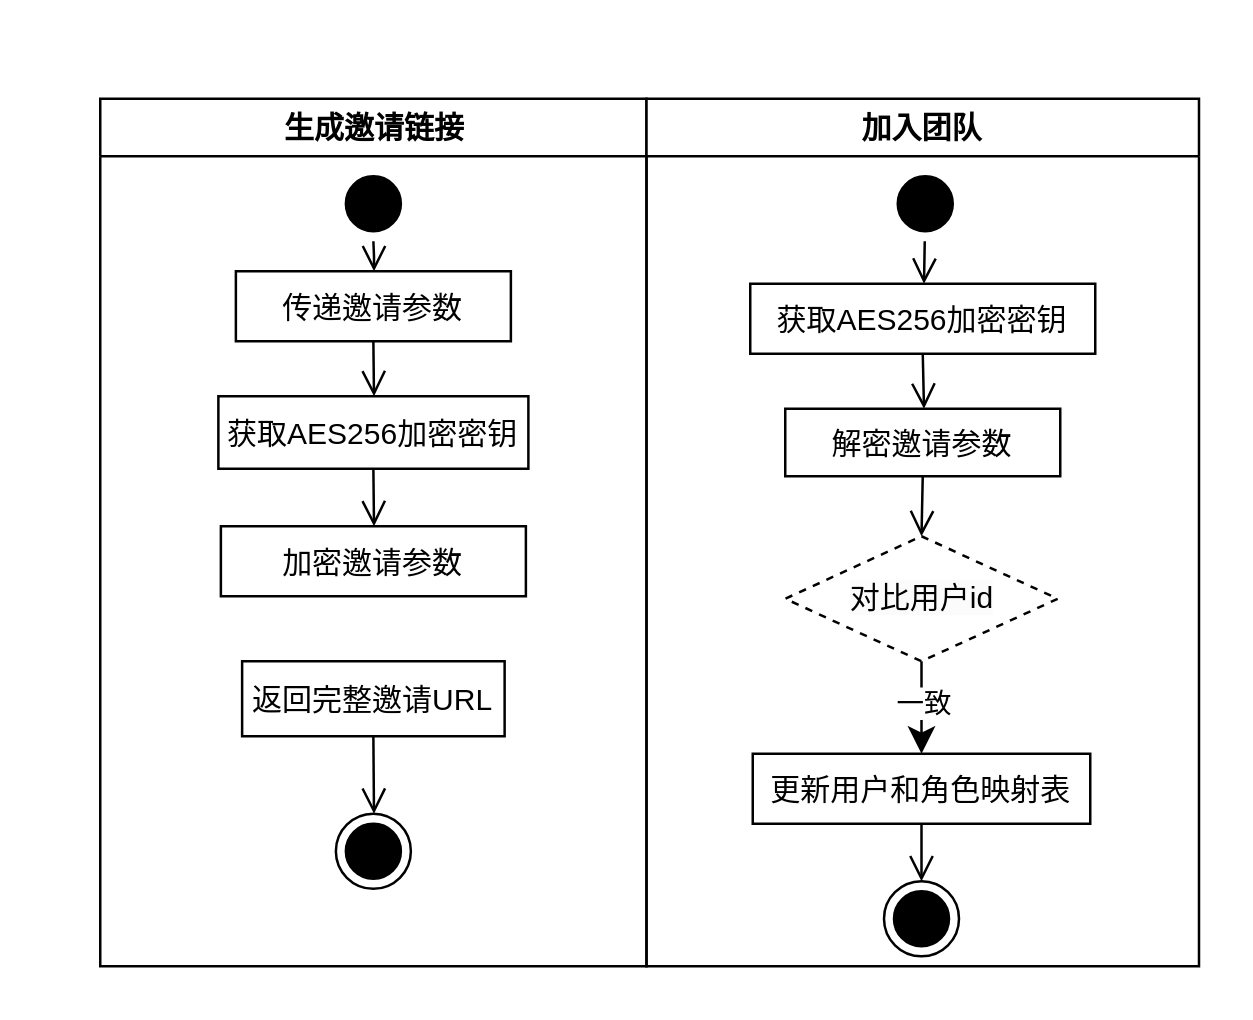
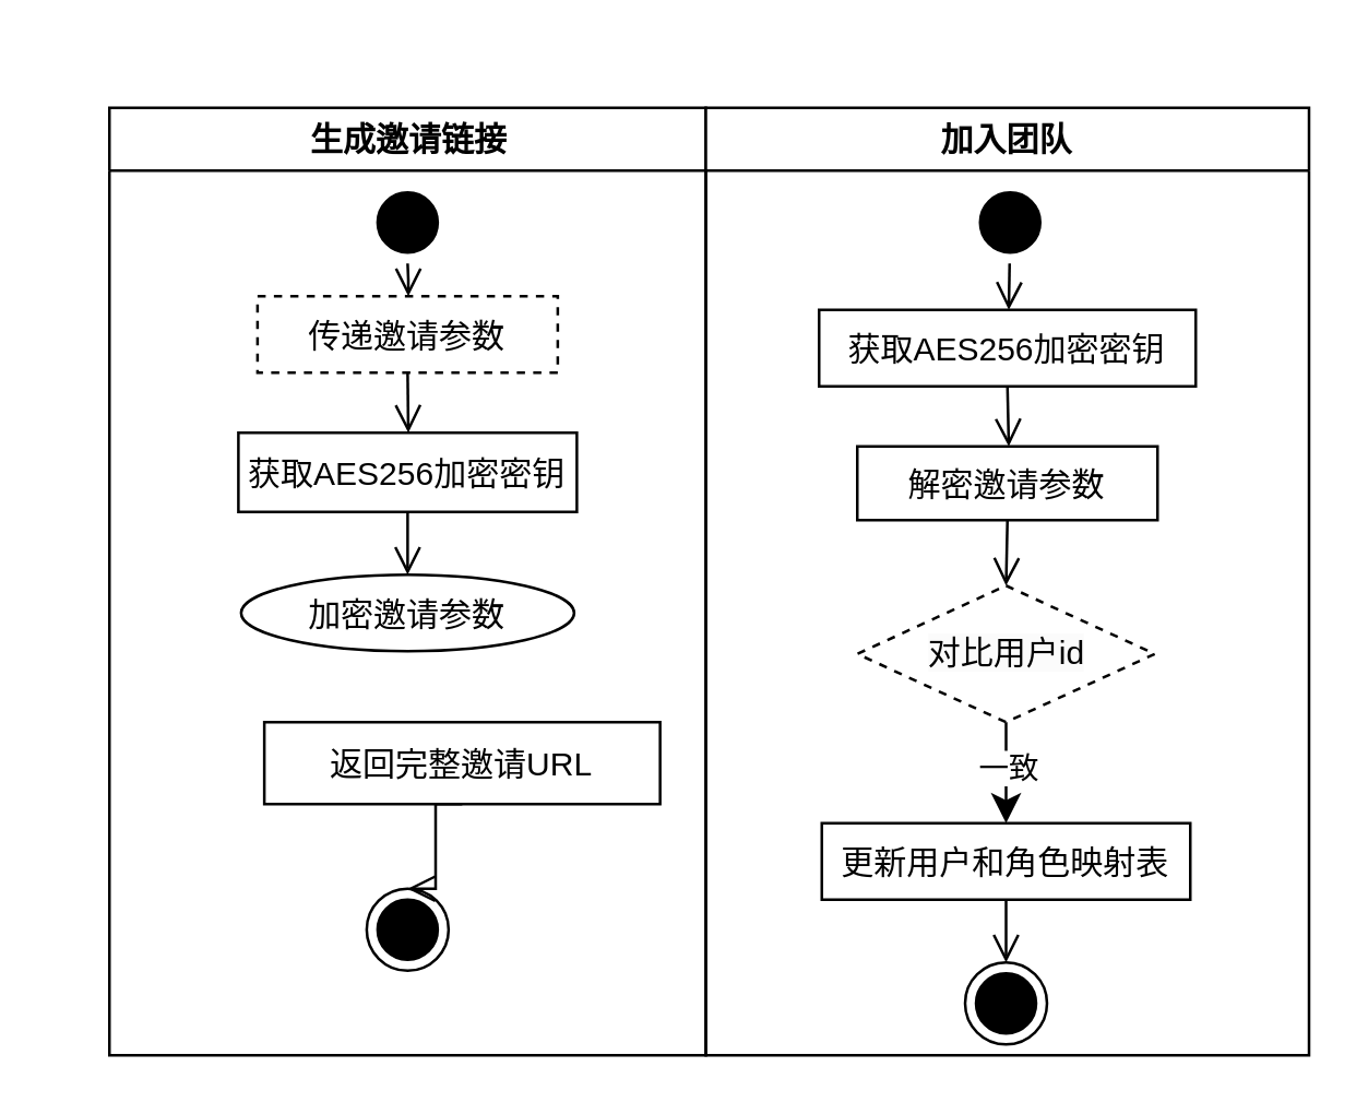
  <mxCell id="0" />
  <mxCell id="1" parent="0" />
  <mxCell id="2" value="生成邀请链接" style="swimlane;whiteSpace=wrap;startSize=23;fontColor=default;labelBorderColor=none;" parent="1" vertex="1"><mxGeometry x="20.5" y="20" width="218.5" height="347" as="geometry" /></mxCell>
  <mxCell id="3" value="" style="ellipse;shape=startState;fillColor=#000000;strokeColor=#000000;fontColor=default;labelBorderColor=none;" parent="2" vertex="1"><mxGeometry x="94.25" y="27" width="30" height="30" as="geometry" /></mxCell>
  <mxCell id="4" value="" style="edgeStyle=elbowEdgeStyle;elbow=horizontal;verticalAlign=bottom;endArrow=open;endSize=8;strokeColor=#000000;endFill=1;rounded=0;fontColor=default;labelBorderColor=none;" parent="2" source="3" target="5" edge="1"><mxGeometry x="100" y="40" as="geometry"><mxPoint x="109.25" y="97" as="targetPoint" /></mxGeometry></mxCell>
- <mxCell id="5" value="传递邀请参数" style="strokeColor=#000000;fontColor=default;labelBorderColor=none;" parent="2" vertex="1"><mxGeometry x="54.25" y="69" width="110" height="28" as="geometry" /></mxCell>
+ <mxCell id="5" value="传递邀请参数" style="strokeColor=#000000;fontColor=default;labelBorderColor=none;dashed=1;" parent="2" vertex="1"><mxGeometry x="54.25" y="69" width="110" height="28" as="geometry" /></mxCell>
  <mxCell id="6" value="获取AES256加密密钥" style="strokeColor=#000000;fontColor=default;labelBorderColor=none;" parent="2" vertex="1"><mxGeometry x="47.25" y="119" width="124" height="29" as="geometry" /></mxCell>
  <mxCell id="7" value="" style="ellipse;shape=endState;fillColor=#000000;strokeColor=#000000;fontColor=default;labelBorderColor=none;" parent="2" vertex="1"><mxGeometry x="94.25" y="286" width="30" height="30" as="geometry" /></mxCell>
  <mxCell id="8" value="" style="edgeStyle=elbowEdgeStyle;elbow=horizontal;verticalAlign=bottom;endArrow=open;endSize=8;strokeColor=#000000;endFill=1;rounded=0;exitX=0.5;exitY=1;exitDx=0;exitDy=0;entryX=0.5;entryY=0;entryDx=0;entryDy=0;fontColor=default;labelBorderColor=none;" parent="2" source="5" target="6" edge="1"><mxGeometry x="-64.5" y="-88" as="geometry"><mxPoint x="119.25" y="89" as="targetPoint" /><mxPoint x="119.25" y="67" as="sourcePoint" /></mxGeometry></mxCell>
  <mxCell id="9" value="" style="edgeStyle=elbowEdgeStyle;elbow=horizontal;verticalAlign=bottom;endArrow=open;endSize=8;strokeColor=#000000;endFill=1;rounded=0;exitX=0.5;exitY=1;exitDx=0;exitDy=0;fontColor=default;labelBorderColor=none;" parent="2" source="6" target="12" edge="1"><mxGeometry x="-229" y="-216" as="geometry"><mxPoint x="109.23" y="209" as="targetPoint" /><mxPoint x="109.23" y="177" as="sourcePoint" /></mxGeometry></mxCell>
- <mxCell id="10" value="返回完整邀请URL" style="strokeColor=#000000;fontColor=default;labelBorderColor=none;" parent="2" vertex="1"><mxGeometry x="56.75" y="225" width="105" height="30" as="geometry" /></mxCell>
+ <mxCell id="10" value="返回完整邀请URL" style="strokeColor=#000000;fontColor=default;labelBorderColor=none;" parent="2" vertex="1"><mxGeometry x="56.75" y="225" width="145" height="30" as="geometry" /></mxCell>
  <mxCell id="11" value="" style="edgeStyle=elbowEdgeStyle;elbow=horizontal;verticalAlign=bottom;endArrow=open;endSize=8;strokeColor=#000000;endFill=1;rounded=0;exitX=0.5;exitY=1;exitDx=0;exitDy=0;entryX=0.5;entryY=0;entryDx=0;entryDy=0;fontColor=default;labelBorderColor=none;" parent="2" source="10" target="7" edge="1"><mxGeometry x="-393.5" y="-344" as="geometry"><mxPoint x="109.02" y="351" as="targetPoint" /><mxPoint x="109.02" y="319" as="sourcePoint" /></mxGeometry></mxCell>
- <mxCell id="12" value="加密邀请参数" style="strokeColor=#000000;fontColor=default;labelBorderColor=none;" parent="2" vertex="1"><mxGeometry x="48.25" y="171" width="122" height="28" as="geometry" /></mxCell>
+ <mxCell id="12" value="加密邀请参数" style="ellipse;strokeColor=#000000;fontColor=default;labelBorderColor=none;" parent="2" vertex="1"><mxGeometry x="48.25" y="171" width="122" height="28" as="geometry" /></mxCell>
  <mxCell id="13" value="加入团队" style="swimlane;whiteSpace=wrap;fontColor=default;labelBorderColor=none;" parent="1" vertex="1"><mxGeometry x="239" y="20" width="221" height="347" as="geometry" /></mxCell>
  <mxCell id="14" value="" style="ellipse;shape=endState;fillColor=#000000;strokeColor=#000000;fontColor=default;labelBorderColor=none;" parent="13" vertex="1"><mxGeometry x="95" y="313" width="30" height="30" as="geometry" /></mxCell>
  <mxCell id="15" value="" style="ellipse;shape=startState;fillColor=#000000;strokeColor=#000000;fontColor=default;labelBorderColor=none;" parent="13" vertex="1"><mxGeometry x="96.5" y="27" width="30" height="30" as="geometry" /></mxCell>
  <mxCell id="16" value="获取AES256加密密钥" style="strokeColor=#000000;fontColor=default;labelBorderColor=none;" parent="13" vertex="1"><mxGeometry x="41.5" y="74" width="138" height="28" as="geometry" /></mxCell>
  <mxCell id="17" value="解密邀请参数" style="strokeColor=#000000;fontColor=default;labelBorderColor=none;" parent="13" vertex="1"><mxGeometry x="55.5" y="124" width="110" height="27" as="geometry" /></mxCell>
  <mxCell id="18" value="" style="edgeStyle=elbowEdgeStyle;elbow=horizontal;verticalAlign=bottom;endArrow=open;endSize=8;strokeColor=#000000;endFill=1;rounded=0;entryX=0.5;entryY=0;entryDx=0;entryDy=0;fontColor=default;labelBorderColor=none;" parent="13" target="16" edge="1"><mxGeometry x="-345" y="-88" as="geometry"><mxPoint x="111.5" y="70" as="targetPoint" /><mxPoint x="111.3" y="57" as="sourcePoint" /></mxGeometry></mxCell>
  <mxCell id="19" value="" style="edgeStyle=elbowEdgeStyle;elbow=horizontal;verticalAlign=bottom;endArrow=open;endSize=8;strokeColor=#000000;endFill=1;rounded=0;exitX=0.5;exitY=1;exitDx=0;exitDy=0;entryX=0.5;entryY=0;entryDx=0;entryDy=0;fontColor=default;labelBorderColor=none;" parent="13" source="16" target="17" edge="1"><mxGeometry x="-509.5" y="-216" as="geometry"><mxPoint x="111.5" y="126" as="targetPoint" /><mxPoint x="111.46" y="105" as="sourcePoint" /></mxGeometry></mxCell>
  <mxCell id="20" value="" style="edgeStyle=elbowEdgeStyle;elbow=horizontal;verticalAlign=bottom;endArrow=open;endSize=8;strokeColor=#000000;endFill=1;rounded=0;exitX=0.5;exitY=1;exitDx=0;exitDy=0;entryX=0.5;entryY=0;entryDx=0;entryDy=0;fontColor=default;labelBorderColor=none;" parent="13" source="17" target="21" edge="1"><mxGeometry x="-954.5" y="-344" as="geometry"><mxPoint x="111.26" y="207" as="targetPoint" /><mxPoint x="111.26" y="175" as="sourcePoint" /></mxGeometry></mxCell>
  <mxCell id="21" value="&lt;span style=&quot;font-family: Helvetica; font-size: 12px; font-style: normal; font-variant-ligatures: normal; font-variant-caps: normal; font-weight: 400; letter-spacing: normal; orphans: 2; text-align: center; text-indent: 0px; text-transform: none; widows: 2; word-spacing: 0px; -webkit-text-stroke-width: 0px; white-space: nowrap; background-color: rgb(251, 251, 251); text-decoration-thickness: initial; text-decoration-style: initial; text-decoration-color: initial; float: none; display: inline !important;&quot;&gt;对比用户id&lt;/span&gt;" style="rhombus;whiteSpace=wrap;html=1;strokeColor=#000000;fontColor=default;labelBorderColor=none;dashed=1;" parent="13" vertex="1"><mxGeometry x="55.5" y="175" width="109" height="50" as="geometry" /></mxCell>
  <mxCell id="22" value="" style="edgeStyle=elbowEdgeStyle;elbow=horizontal;verticalAlign=bottom;endArrow=open;endSize=8;strokeColor=#000000;endFill=1;rounded=0;exitX=0.5;exitY=1;exitDx=0;exitDy=0;entryX=0.5;entryY=0;entryDx=0;entryDy=0;fontColor=default;labelBorderColor=none;" parent="13" source="25" target="14" edge="1"><mxGeometry x="-838.5" y="-472" as="geometry"><mxPoint x="113.79" y="369" as="targetPoint" /><mxPoint x="113.79" y="339" as="sourcePoint" /></mxGeometry></mxCell>
  <mxCell id="23" value="" style="edgeStyle=elbowEdgeStyle;elbow=vertical;verticalAlign=bottom;endArrow=classic;endSize=8;strokeColor=#000000;endFill=1;rounded=0;exitX=0.5;exitY=1;exitDx=0;exitDy=0;fontColor=default;labelBorderColor=none;" parent="13" source="21" target="25" edge="1"><mxGeometry x="-1399.5" y="-472" as="geometry"><mxPoint x="557.5" y="428" as="targetPoint" /><mxPoint x="555.5" y="375" as="sourcePoint" /></mxGeometry></mxCell>
  <mxCell id="24" value="一致" style="edgeLabel;html=1;align=center;verticalAlign=middle;resizable=0;points=[];fontColor=default;labelBorderColor=none;" parent="23" vertex="1" connectable="0"><mxGeometry relative="1" as="geometry"><mxPoint y="-3" as="offset" /></mxGeometry></mxCell>
  <mxCell id="25" value="更新用户和角色映射表" style="strokeColor=#000000;fontColor=default;labelBorderColor=none;" parent="13" vertex="1"><mxGeometry x="42.5" y="262" width="135" height="28" as="geometry" /></mxCell>
  <mxCell id="26" value="" style="edgeStyle=elbowEdgeStyle;elbow=horizontal;verticalAlign=bottom;endArrow=open;endSize=8;strokeColor=#FF0000;endFill=1;rounded=0;exitX=0.5;exitY=1;exitDx=0;exitDy=0;entryX=0.5;entryY=0;entryDx=0;entryDy=0;" parent="1" edge="1"><mxGeometry x="-954.5" y="-344" as="几何"><mxPoint x="445.76" y="242" as="targetPoint" /><mxPoint x="445.76" y="210" as="sourcePoint" /></mxGeometry></mxCell>
  <mxCell id="27" value="" style="edgeStyle=elbowEdgeStyle;elbow=horizontal;verticalAlign=bottom;endArrow=open;endSize=8;strokeColor=#FF0000;endFill=1;rounded=0;exitX=0.5;exitY=1;exitDx=0;exitDy=0;entryX=0.5;entryY=0;entryDx=0;entryDy=0;" parent="1" edge="1"><mxGeometry x="-954.5" y="-344" as="几何"><mxPoint x="445.76" y="242" as="targetPoint" /><mxPoint x="445.76" y="210" as="sourcePoint" /></mxGeometry></mxCell>
